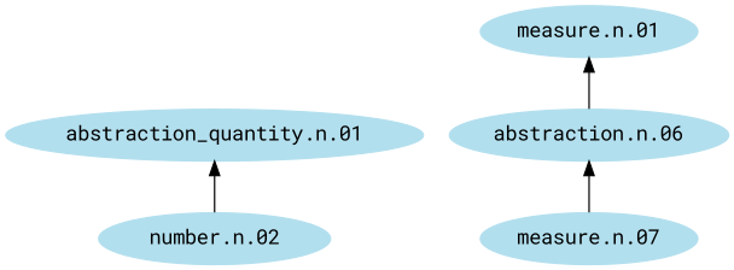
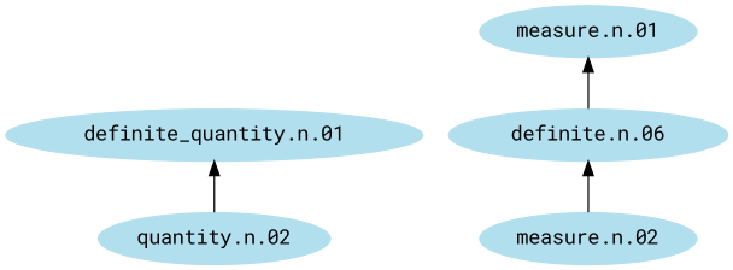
  digraph {
    fontname="Roboto Mono"
    rankdir=BT
    node [color=lightblue2 fontname="Roboto Mono" style=filled]
    edge [fontname="Roboto Mono"]
-   "number.n.02"
-   "definite_quantity.n.01" [label="abstraction_quantity.n.01"]
-   "measure.n.02" [label="measure.n.07"]
-   "abstraction.n.06"
+   "number.n.02" [label="quantity.n.02"]
+   "definite_quantity.n.01"
+   "measure.n.02"
+   "abstraction.n.06" [label="definite.n.06"]
    n5 [label="measure.n.01"]
    "number.n.02" -> "definite_quantity.n.01"
    "measure.n.02" -> "abstraction.n.06"
    "abstraction.n.06" -> n5
  }
